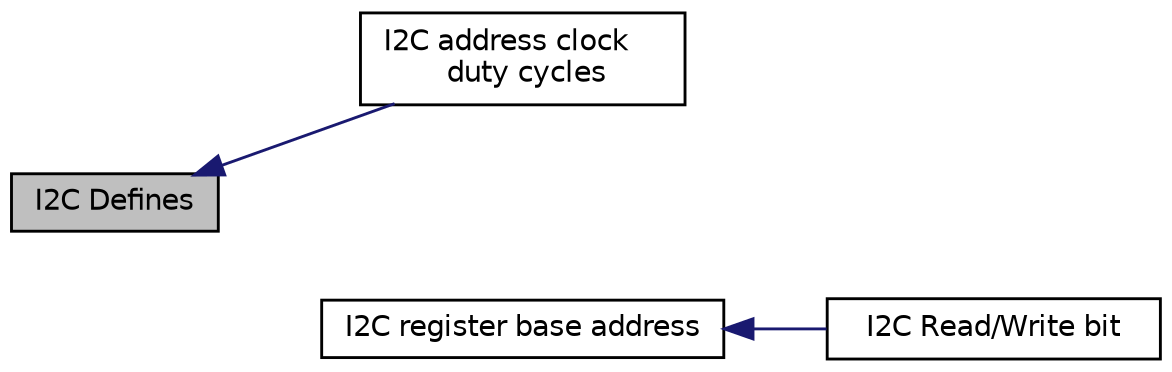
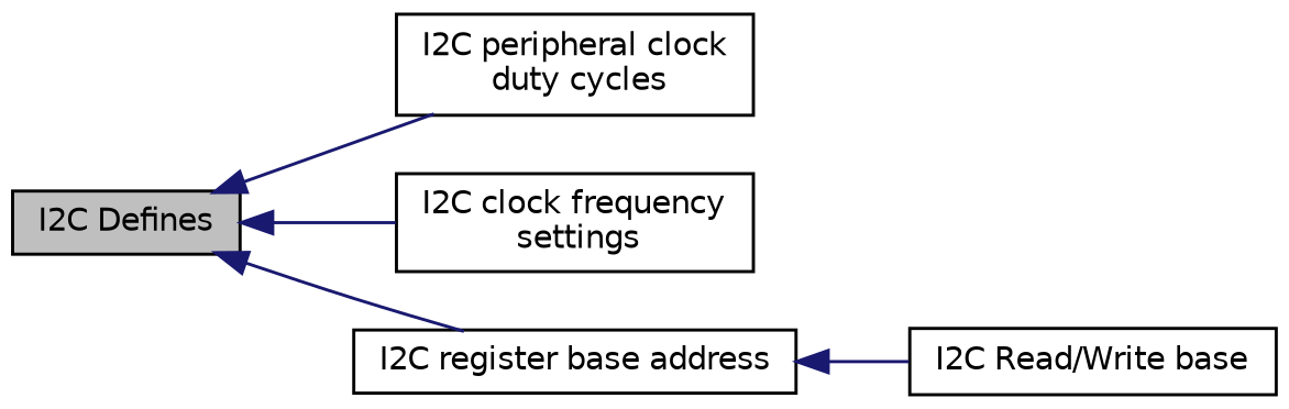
  digraph {
    rankdir=LR
    node [color=black fillcolor=white fontname=Helvetica fontsize=10 shape=record style=filled]
    edge [color=midnightblue dir=back fontname=Helvetica fontsize=10 labelfontname=Helvetica labelfontsize=10 shape=plaintext style=solid]
    n1 [fillcolor=grey75 fontcolor=black height=0.2 label="I2C Defines" width=0.4]
-   n2 [height=0.2 label="I2C address clock\l duty cycles" width=0.4]
+   n2 [height=0.2 label="I2C peripheral clock\l duty cycles" width=0.4]
+   n3 [height=0.2 label="I2C clock frequency\l settings" width=0.4]
    n4 [height=0.2 label="I2C register base address" width=0.4]
-   n5 [height=0.2 label="I2C Read/Write bit" width=0.4]
+   n5 [height=0.2 label="I2C Read/Write base" width=0.4]
    n1 -> n2
+   n1 -> n3
+   n1 -> n4
    n4 -> n5
  }
